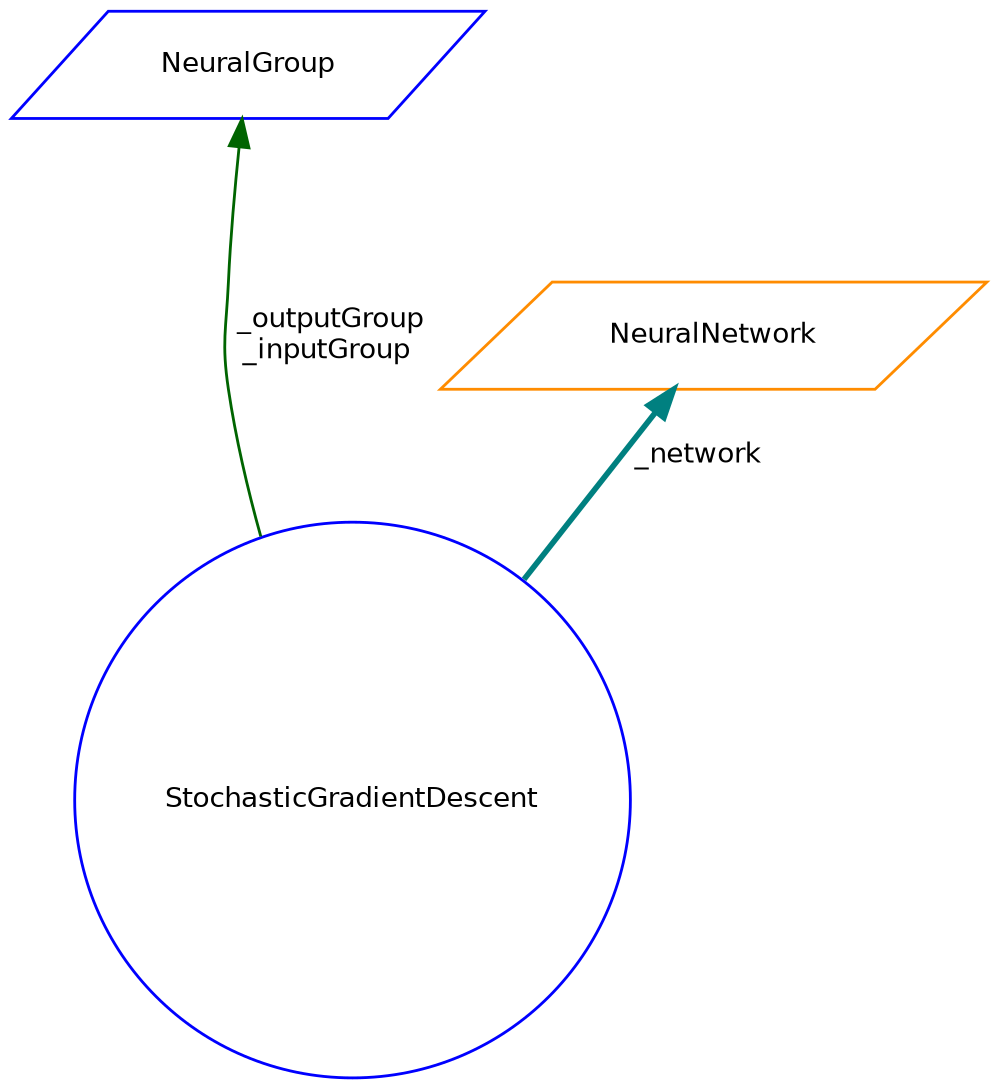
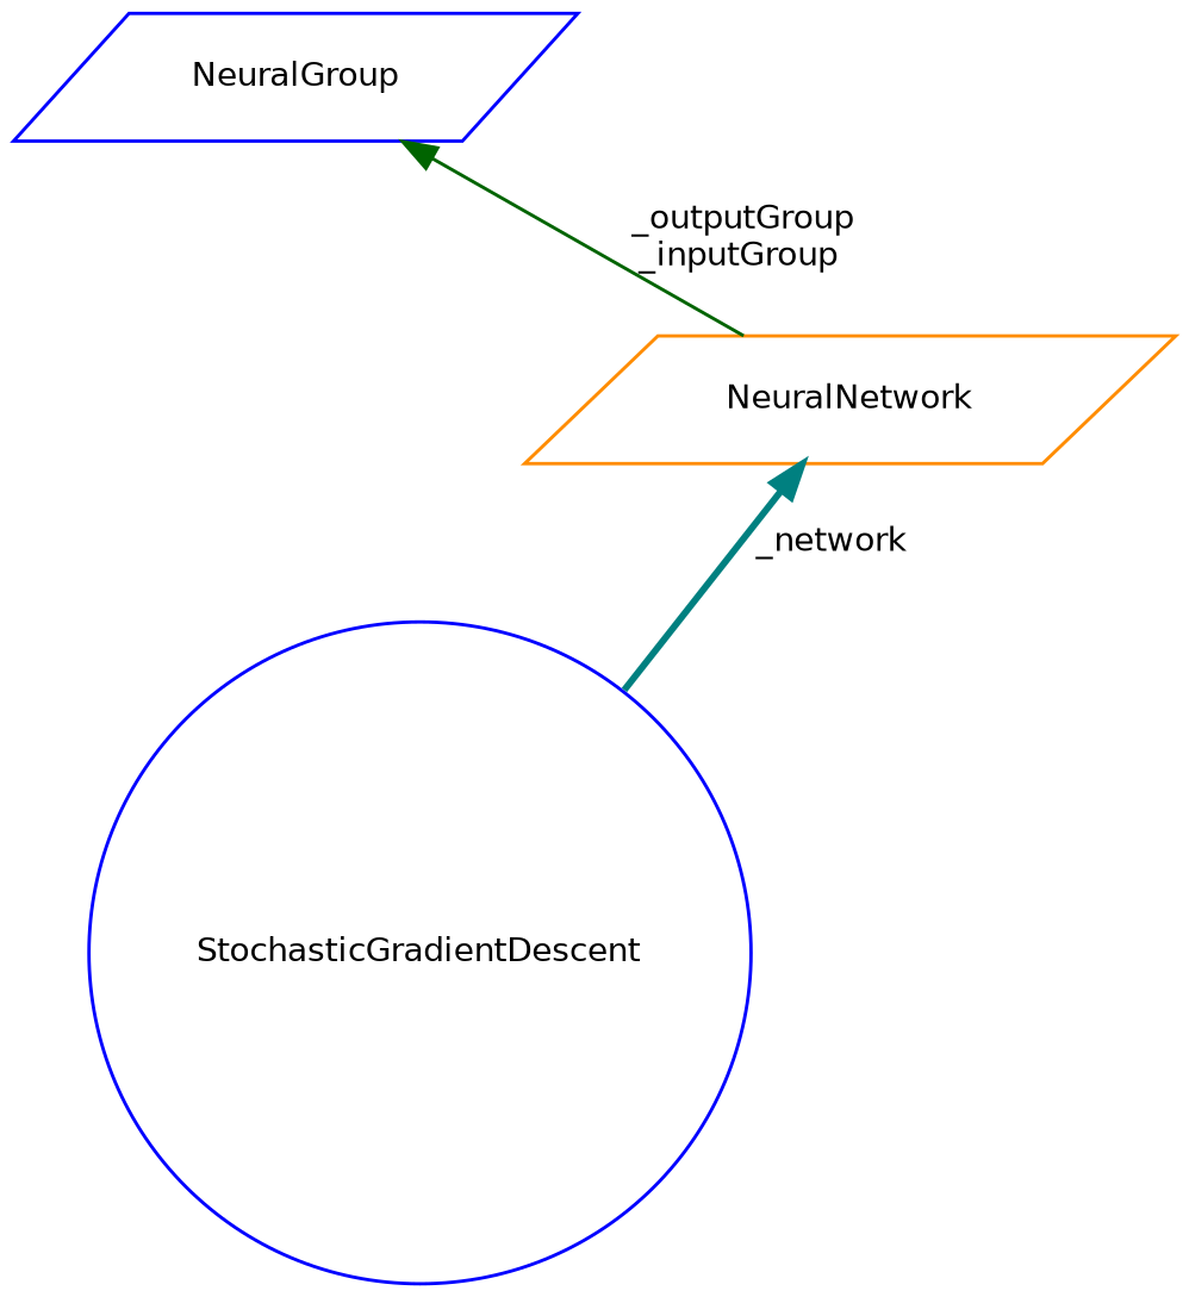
  digraph {
    node [color=blue fillcolor=white fontname=Helvetica fontsize=10 shape=parallelogram style=filled]
    edge [dir=back fontname=Helvetica fontsize=10 labelfontname=Helvetica labelfontsize=10]
    n1 [height=0.2 label=StochasticGradientDescent shape=circle width=0.4]
    n2 [color=darkorange height=0.2 label=NeuralNetwork width=0.4]
    n3 [height=0.2 label=NeuralGroup width=0.4]
    n2 -> n1 [color=teal label=" _network" style=bold]
-   n3 -> n1 [color=darkgreen label=" _outputGroup\n_inputGroup" style=solid]
+   n3 -> n2 [color=darkgreen label=" _outputGroup\n_inputGroup" style=solid]
  }
